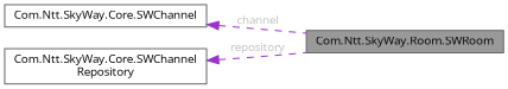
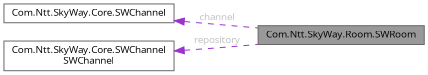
  digraph {
    fontname="Open Sans"
    rankdir=LR
    node [color=gray40 fillcolor=white fontname="Open Sans" fontsize=10 shape=box style=filled]
    edge [color=darkorchid3 dir=back fontcolor=grey fontname="Open Sans" fontsize=10 labelfontname=Helvetica labelfontsize=10 style=dashed]
    n1 [fillcolor=grey60 fontcolor=black height=0.2 label="Com.Ntt.SkyWay.Room.SWRoom" width=0.4]
    n2 [height=0.2 label="Com.Ntt.SkyWay.Core.SWChannel" width=0.4]
-   n3 [height=0.2 label="Com.Ntt.SkyWay.Core.SWChannel\lRepository" width=0.4]
+   n3 [height=0.2 label="Com.Ntt.SkyWay.Core.SWChannel\lSWChannel" width=0.4]
    n2 -> n1 [label=" channel"]
    n3 -> n1 [label=" repository"]
  }
